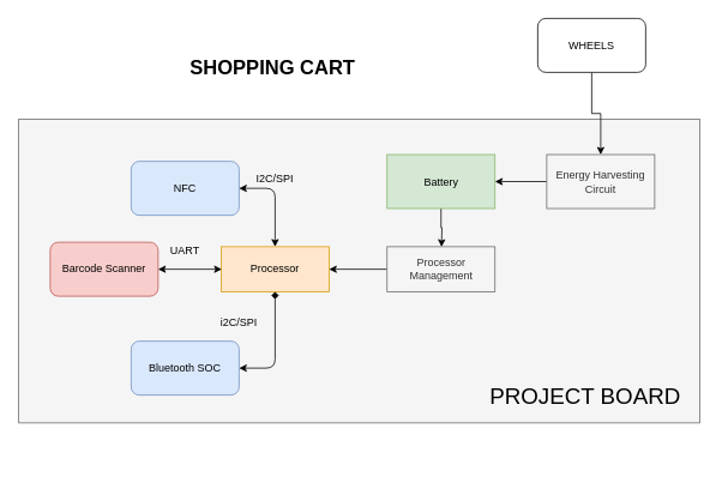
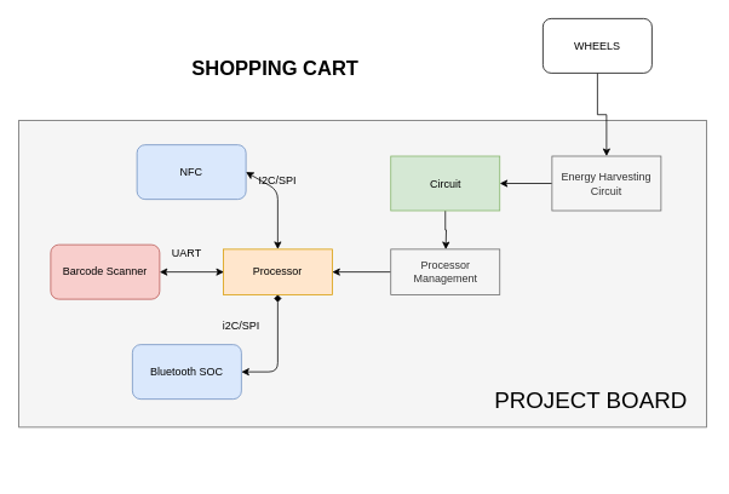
  <mxCell id="0" />
  <mxCell id="1" parent="0" />
  <mxCell id="2" value="" style="rounded=0;whiteSpace=wrap;html=1;fillColor=#f5f5f5;strokeColor=#666666;fontColor=#333333;" vertex="1" parent="1"><mxGeometry x="20" y="132" width="757" height="338" as="geometry" /></mxCell>
  <mxCell id="3" value="Processor" style="rounded=0;whiteSpace=wrap;html=1;fillColor=#ffe6cc;strokeColor=#d79b00;" vertex="1" parent="1"><mxGeometry x="245" y="274" width="120" height="50" as="geometry" /></mxCell>
- <mxCell id="4" value="NFC" style="rounded=1;whiteSpace=wrap;html=1;fillColor=#dae8fc;strokeColor=#6c8ebf;" vertex="1" parent="1"><mxGeometry x="145" y="179" width="120" height="60" as="geometry" /></mxCell>
+ <mxCell id="4" value="NFC" style="rounded=1;whiteSpace=wrap;html=1;fillColor=#dae8fc;strokeColor=#6c8ebf;" vertex="1" parent="1"><mxGeometry x="150" y="159" width="120" height="60" as="geometry" /></mxCell>
  <mxCell id="5" value="Bluetooth SOC" style="rounded=1;whiteSpace=wrap;html=1;fillColor=#dae8fc;strokeColor=#6c8ebf;" vertex="1" parent="1"><mxGeometry x="145" y="379" width="120" height="60" as="geometry" /></mxCell>
  <mxCell id="6" value="" style="endArrow=classic;startArrow=classic;html=1;entryX=1;entryY=0.5;entryDx=0;entryDy=0;exitX=0.5;exitY=0;exitDx=0;exitDy=0;" edge="1" parent="1" source="3" target="4"><mxGeometry width="50" height="50" relative="1" as="geometry"><mxPoint x="285" y="269" as="sourcePoint" /><mxPoint x="335" y="219" as="targetPoint" /><Array as="points"><mxPoint x="305" y="209" /></Array></mxGeometry></mxCell>
  <mxCell id="7" value="" style="endArrow=diamond;startArrow=classic;html=1;entryX=0.5;entryY=1;entryDx=0;entryDy=0;exitX=1;exitY=0.5;exitDx=0;exitDy=0;" edge="1" parent="1" source="5" target="3"><mxGeometry width="50" height="50" relative="1" as="geometry"><mxPoint x="285" y="439" as="sourcePoint" /><mxPoint x="335" y="389" as="targetPoint" /><Array as="points"><mxPoint x="305" y="409" /></Array></mxGeometry></mxCell>
  <mxCell id="8" value="Barcode Scanner" style="rounded=1;whiteSpace=wrap;html=1;fillColor=#f8cecc;strokeColor=#b85450;" vertex="1" parent="1"><mxGeometry x="55" y="269" width="120" height="60" as="geometry" /></mxCell>
  <mxCell id="9" value="" style="endArrow=classic;startArrow=classic;html=1;" edge="1" parent="1" source="8"><mxGeometry width="50" height="50" relative="1" as="geometry"><mxPoint x="175" y="349" as="sourcePoint" /><mxPoint x="245.711" y="299" as="targetPoint" /></mxGeometry></mxCell>
  <mxCell id="10" value="UART" style="text;html=1;strokeColor=none;fillColor=none;align=center;verticalAlign=middle;whiteSpace=wrap;rounded=0;" vertex="1" parent="1"><mxGeometry x="185" y="269" width="40" height="20" as="geometry" /></mxCell>
  <mxCell id="11" value="I2C/SPI" style="text;html=1;strokeColor=none;fillColor=none;align=center;verticalAlign=middle;whiteSpace=wrap;rounded=0;" vertex="1" parent="1"><mxGeometry x="285" y="189" width="40" height="20" as="geometry" /></mxCell>
  <mxCell id="12" value="i2C/SPI" style="text;html=1;strokeColor=none;fillColor=none;align=center;verticalAlign=middle;whiteSpace=wrap;rounded=0;" vertex="1" parent="1"><mxGeometry x="245" y="349" width="40" height="20" as="geometry" /></mxCell>
  <mxCell id="13" style="edgeStyle=orthogonalEdgeStyle;rounded=0;orthogonalLoop=1;jettySize=auto;html=1;exitX=0.5;exitY=1;exitDx=0;exitDy=0;entryX=0.5;entryY=0;entryDx=0;entryDy=0;" edge="1" parent="1" source="14"><mxGeometry relative="1" as="geometry"><mxPoint x="490" y="274.143" as="targetPoint" /></mxGeometry></mxCell>
- <mxCell id="14" value="Battery" style="rounded=0;whiteSpace=wrap;html=1;fillColor=#d5e8d4;strokeColor=#82b366;" vertex="1" parent="1"><mxGeometry x="429.5" y="171.5" width="120" height="60" as="geometry" /></mxCell>
+ <mxCell id="14" value="Circuit" style="rounded=0;whiteSpace=wrap;html=1;fillColor=#d5e8d4;strokeColor=#82b366;" vertex="1" parent="1"><mxGeometry x="429.5" y="171.5" width="120" height="60" as="geometry" /></mxCell>
  <mxCell id="15" value="&lt;b&gt;&lt;font style=&quot;font-size: 22px&quot;&gt;SHOPPING CART&lt;/font&gt;&lt;/b&gt;" style="text;html=1;strokeColor=none;fillColor=none;align=center;verticalAlign=middle;whiteSpace=wrap;rounded=0;" vertex="1" parent="1"><mxGeometry x="205" y="35" width="195" height="80" as="geometry" /></mxCell>
  <mxCell id="16" style="edgeStyle=orthogonalEdgeStyle;rounded=0;orthogonalLoop=1;jettySize=auto;html=1;exitX=0.5;exitY=1;exitDx=0;exitDy=0;entryX=0.5;entryY=0;entryDx=0;entryDy=0;" edge="1" parent="1" source="17" target="20"><mxGeometry relative="1" as="geometry" /></mxCell>
  <mxCell id="17" value="WHEELS" style="rounded=1;whiteSpace=wrap;html=1;" vertex="1" parent="1"><mxGeometry x="597" y="20" width="120" height="60" as="geometry" /></mxCell>
  <mxCell id="18" value="&lt;font style=&quot;font-size: 25px&quot;&gt;PROJECT BOARD&lt;/font&gt;" style="text;html=1;strokeColor=none;fillColor=none;align=center;verticalAlign=middle;whiteSpace=wrap;rounded=0;" vertex="1" parent="1"><mxGeometry x="520" y="356.5" width="260" height="165" as="geometry" /></mxCell>
  <mxCell id="19" style="edgeStyle=orthogonalEdgeStyle;rounded=0;orthogonalLoop=1;jettySize=auto;html=1;exitX=0;exitY=0.5;exitDx=0;exitDy=0;" edge="1" parent="1" source="20" target="14"><mxGeometry relative="1" as="geometry" /></mxCell>
  <mxCell id="20" value="Energy Harvesting Circuit" style="rounded=0;whiteSpace=wrap;html=1;fillColor=#f5f5f5;strokeColor=#666666;fontColor=#333333;" vertex="1" parent="1"><mxGeometry x="607" y="171.5" width="120" height="60" as="geometry" /></mxCell>
  <mxCell id="21" style="edgeStyle=orthogonalEdgeStyle;rounded=0;orthogonalLoop=1;jettySize=auto;html=1;exitX=0;exitY=0.5;exitDx=0;exitDy=0;entryX=1;entryY=0.5;entryDx=0;entryDy=0;" edge="1" parent="1" source="22" target="3"><mxGeometry relative="1" as="geometry" /></mxCell>
  <mxCell id="22" value="Processor Management" style="rounded=0;whiteSpace=wrap;html=1;fillColor=#f5f5f5;strokeColor=#666666;fontColor=#333333;" vertex="1" parent="1"><mxGeometry x="429.5" y="274" width="120" height="50" as="geometry" /></mxCell>
